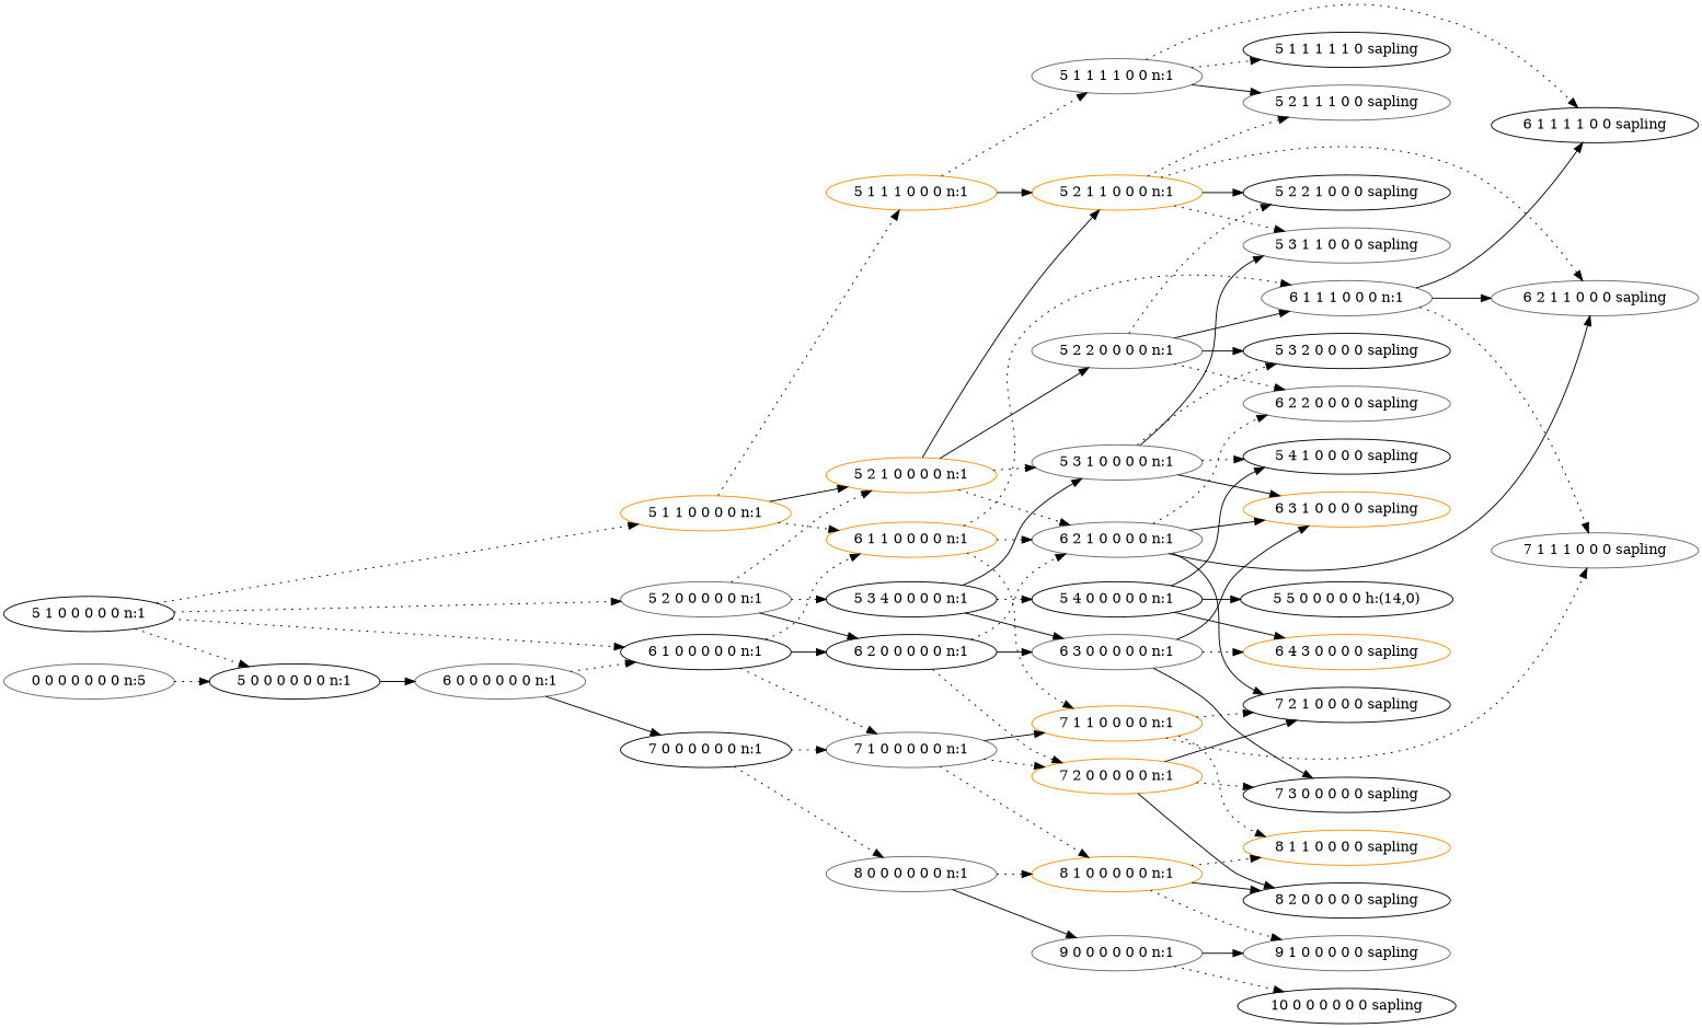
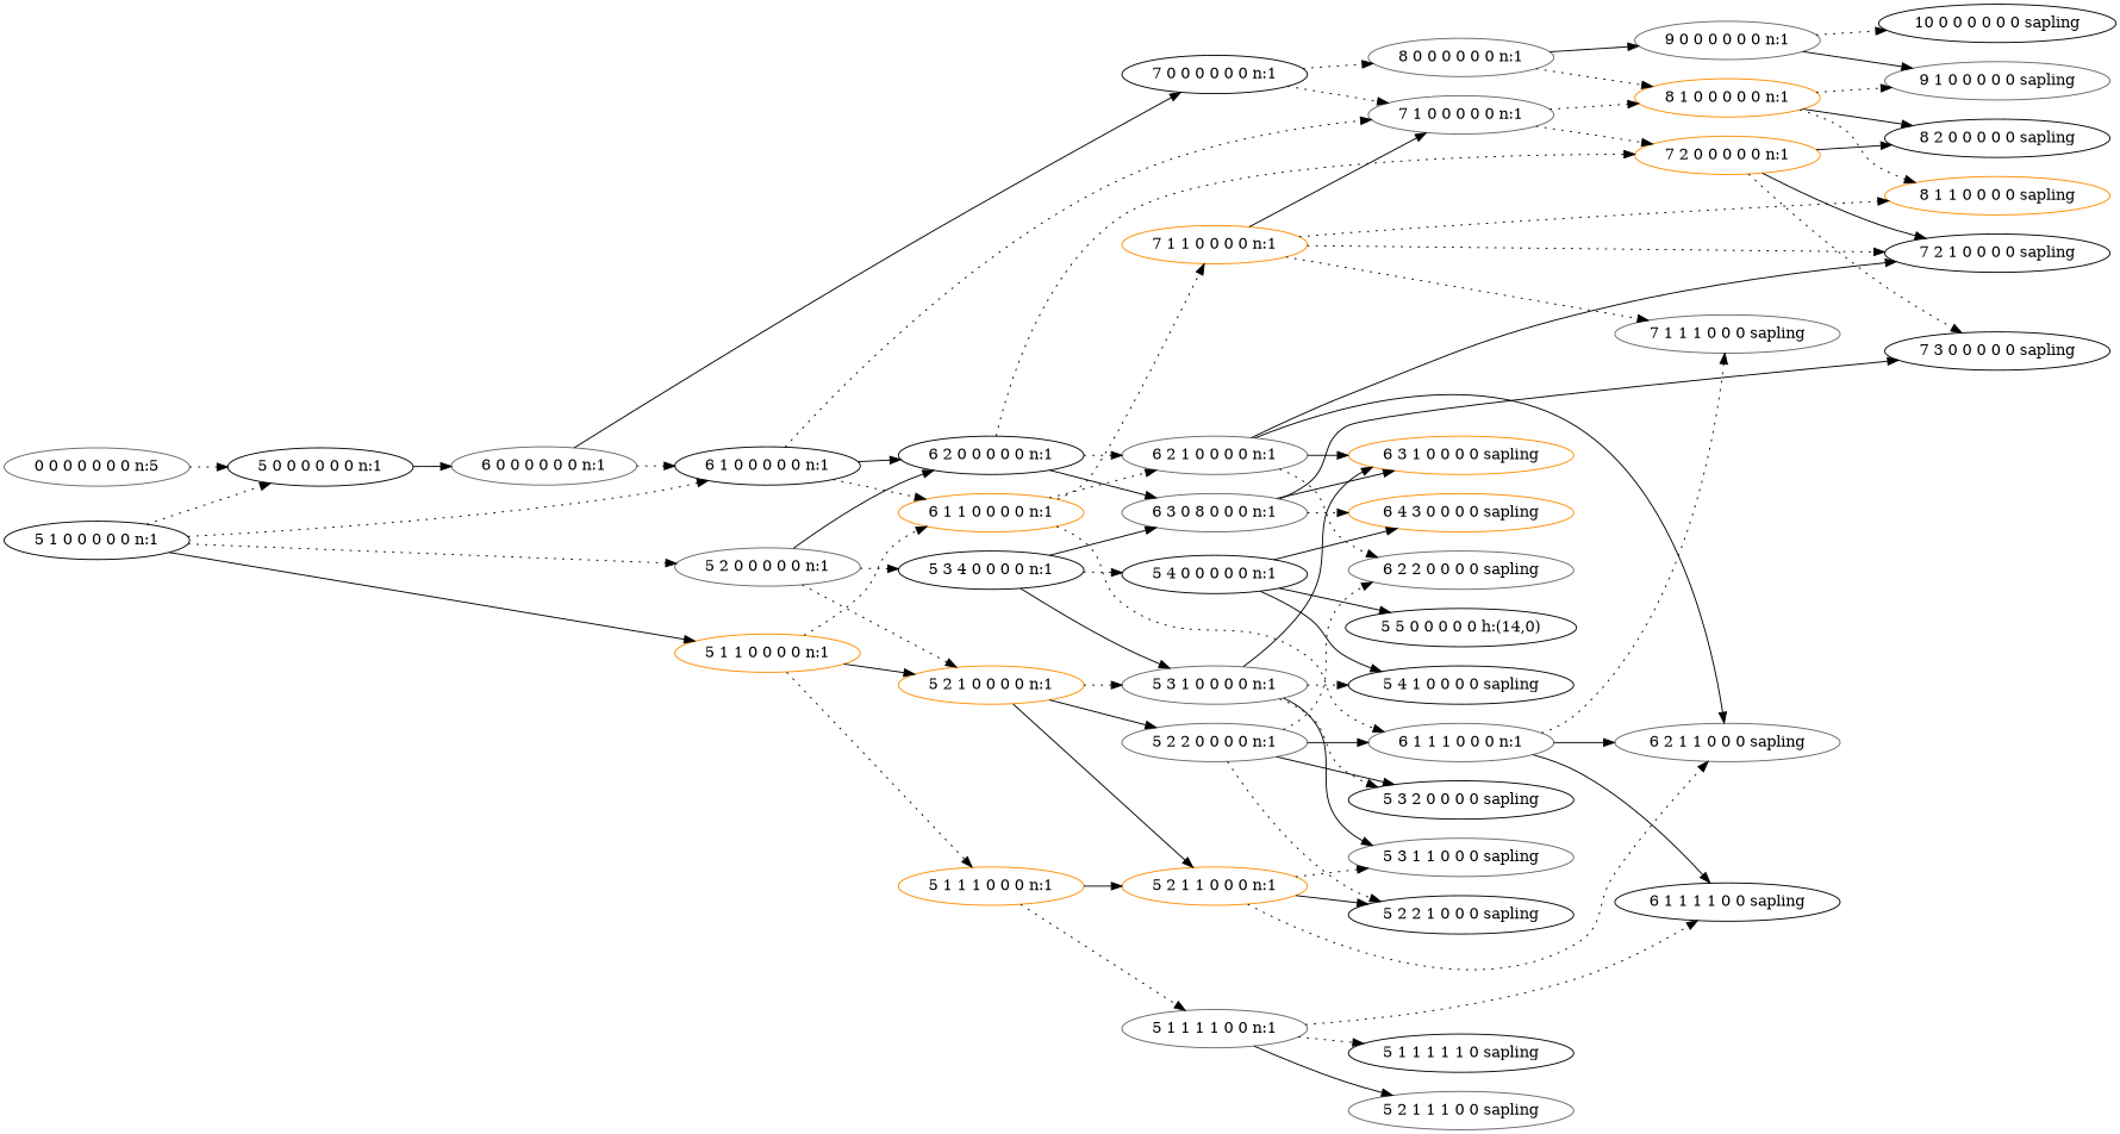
  strict digraph {
    rankdir=LR
    node [color=gray40]
    edge [style=dotted]
    n1 [label="0 0 0 0 0 0 0 n:5"]
    n2 [color=black label="5 0 0 0 0 0 0 n:1"]
    n3 [label="6 0 0 0 0 0 0 n:1"]
    n4 [color=black label="5 1 0 0 0 0 0 n:1"]
    n5 [color=darkorange label="5 1 1 0 0 0 0 n:1"]
    n6 [label="5 2 0 0 0 0 0 n:1"]
    n7 [color=black label="6 1 0 0 0 0 0 n:1"]
    n8 [color=black label="7 0 0 0 0 0 0 n:1"]
    n9 [color=darkorange label="5 1 1 1 0 0 0 n:1"]
    n10 [color=darkorange label="5 2 1 0 0 0 0 n:1"]
    n11 [color=darkorange label="6 1 1 0 0 0 0 n:1"]
    n12 [color=black label="5 3 4 0 0 0 0 n:1"]
    n13 [color=black label="6 2 0 0 0 0 0 n:1"]
    n14 [label="7 1 0 0 0 0 0 n:1"]
    n15 [label="8 0 0 0 0 0 0 n:1"]
    n16 [label="5 1 1 1 1 0 0 n:1"]
    n17 [color=darkorange label="5 2 1 1 0 0 0 n:1"]
    n18 [label="5 2 2 0 0 0 0 n:1"]
    n19 [label="5 3 1 0 0 0 0 n:1"]
    n20 [label="6 2 1 0 0 0 0 n:1"]
    n21 [label="6 1 1 1 0 0 0 n:1"]
    n22 [color=darkorange label="7 1 1 0 0 0 0 n:1"]
    n23 [color=black label="5 4 0 0 0 0 0 n:1"]
-   n24 [label="6 3 0 0 0 0 0 n:1"]
+   n24 [label="6 3 0 8 0 0 0 n:1"]
    n25 [color=darkorange label="7 2 0 0 0 0 0 n:1"]
    n26 [color=darkorange label="8 1 0 0 0 0 0 n:1"]
    n27 [color=black label="5 1 1 1 1 1 0 sapling"]
    n28 [label="5 2 1 1 1 0 0 sapling"]
    n29 [color=black label="6 1 1 1 1 0 0 sapling"]
    n30 [color=black label="5 2 2 1 0 0 0 sapling"]
    n31 [label="5 3 1 1 0 0 0 sapling"]
    n32 [label="6 2 1 1 0 0 0 sapling"]
    n33 [label="7 1 1 1 0 0 0 sapling"]
    n34 [color=black label="5 3 2 0 0 0 0 sapling"]
    n35 [label="6 2 2 0 0 0 0 sapling"]
    n36 [color=black label="5 4 1 0 0 0 0 sapling"]
    n37 [color=darkorange label="6 3 1 0 0 0 0 sapling"]
    n38 [color=black label="7 2 1 0 0 0 0 sapling"]
    n39 [color=darkorange label="8 1 1 0 0 0 0 sapling"]
    n40 [color=black label="5 5 0 0 0 0 0 h:(14,0)"]
    n41 [color=darkorange label="6 4 3 0 0 0 0 sapling"]
    n42 [color=black label="7 3 0 0 0 0 0 sapling"]
    n43 [color=black label="8 2 0 0 0 0 0 sapling"]
    n44 [label="9 1 0 0 0 0 0 sapling"]
    n45 [label="9 0 0 0 0 0 0 n:1"]
    n46 [color=black label="10 0 0 0 0 0 0 sapling"]
    n1 -> n2
    n2 -> n3 [style=solid]
    n3 -> n7
    n3 -> n8 [style=solid]
    n4 -> n2
-   n4 -> n5
+   n4 -> n5 [style=solid]
    n4 -> n6
    n4 -> n7
    n5 -> n9
    n5 -> n10 [style=solid]
    n5 -> n11
    n6 -> n10
    n6 -> n12
    n6 -> n13 [style=solid]
    n7 -> n11
    n7 -> n13 [style=solid]
    n7 -> n14
    n8 -> n14
    n8 -> n15
    n9 -> n16
    n9 -> n17 [style=solid]
    n10 -> n17 [style=solid]
    n10 -> n18 [style=solid]
    n10 -> n19
-   n10 -> n20
    n11 -> n20
    n11 -> n21
    n11 -> n22
    n12 -> n19 [style=solid]
    n12 -> n23
    n12 -> n24 [style=solid]
    n13 -> n20
    n13 -> n24 [style=solid]
    n13 -> n25
-   n14 -> n22 [style=solid]
+   n22 -> n14 [style=solid]
    n14 -> n25
    n14 -> n26
    n15 -> n26
    n15 -> n45 [style=solid]
    n16 -> n27
    n16 -> n28 [style=solid]
    n16 -> n29
-   n17 -> n28
    n17 -> n30 [style=solid]
    n17 -> n31
    n17 -> n32
    n18 -> n21 [style=solid]
    n18 -> n30
    n18 -> n34 [style=solid]
    n18 -> n35
    n19 -> n31 [style=solid]
    n19 -> n34
    n19 -> n36
    n19 -> n37 [style=solid]
    n20 -> n32 [style=solid]
    n20 -> n35
    n20 -> n37 [style=solid]
    n20 -> n38 [style=solid]
    n21 -> n29 [style=solid]
    n21 -> n32 [style=solid]
    n21 -> n33
    n22 -> n33
    n22 -> n38
    n22 -> n39
    n23 -> n36 [style=solid]
    n23 -> n40 [style=solid]
    n23 -> n41 [style=solid]
    n24 -> n37 [style=solid]
    n24 -> n41
    n24 -> n42 [style=solid]
    n25 -> n38 [style=solid]
    n25 -> n42
    n25 -> n43 [style=solid]
    n26 -> n39
    n26 -> n43 [style=solid]
    n26 -> n44
    n45 -> n44 [style=solid]
    n45 -> n46
  }
